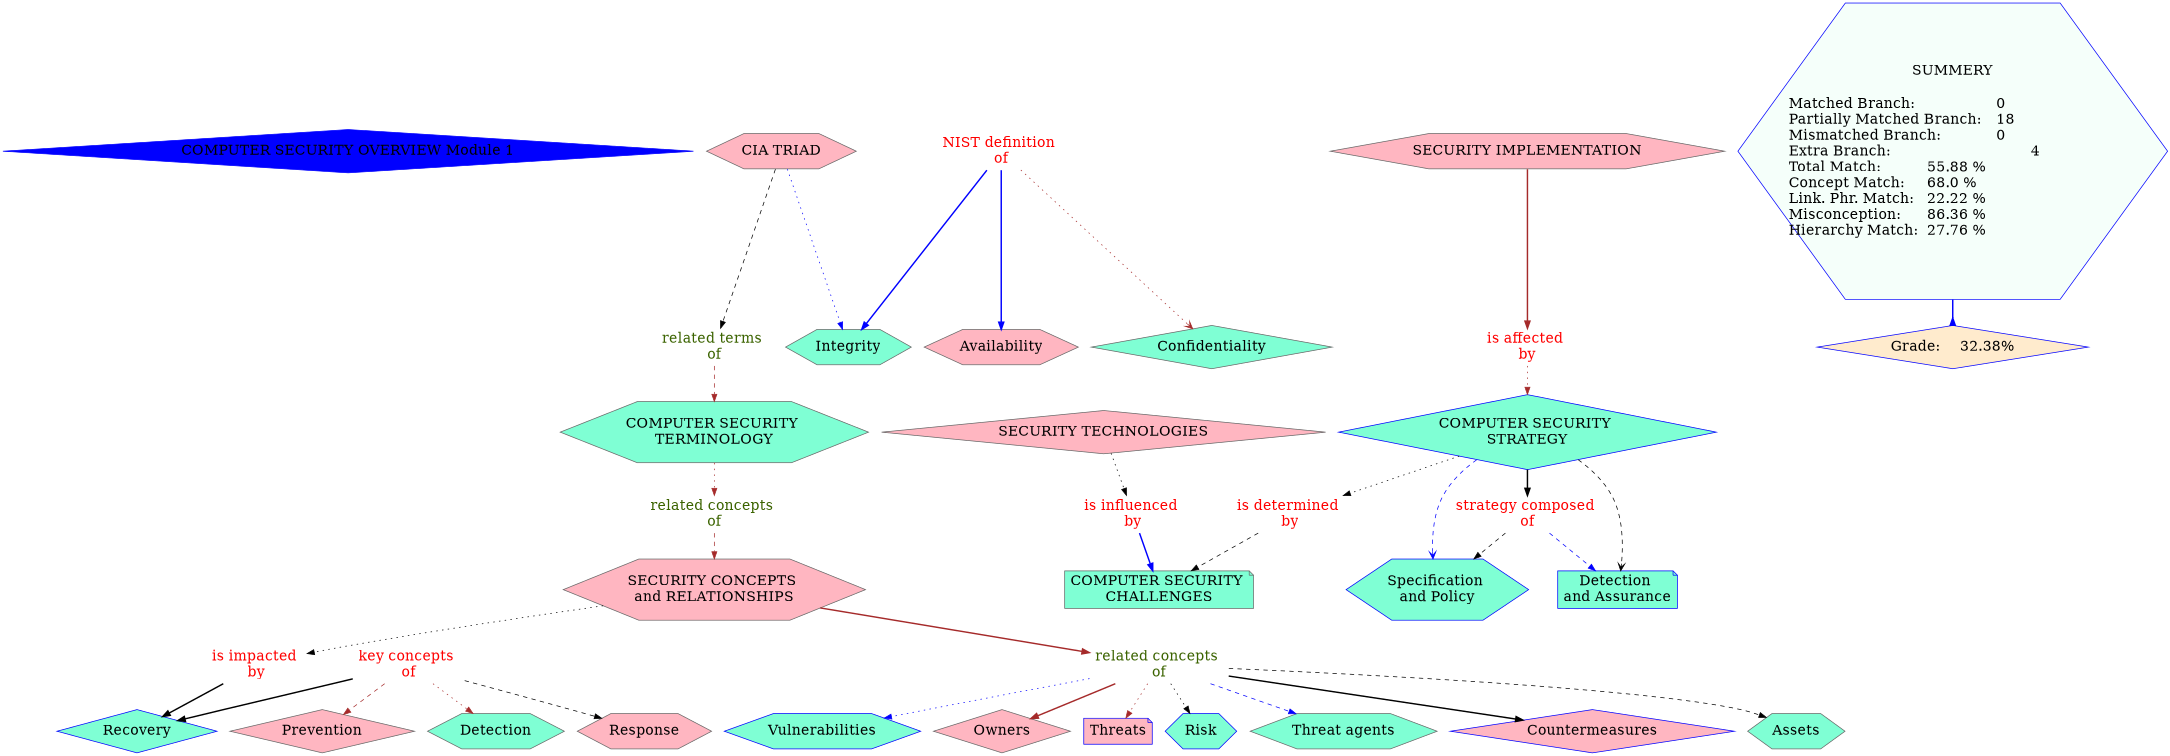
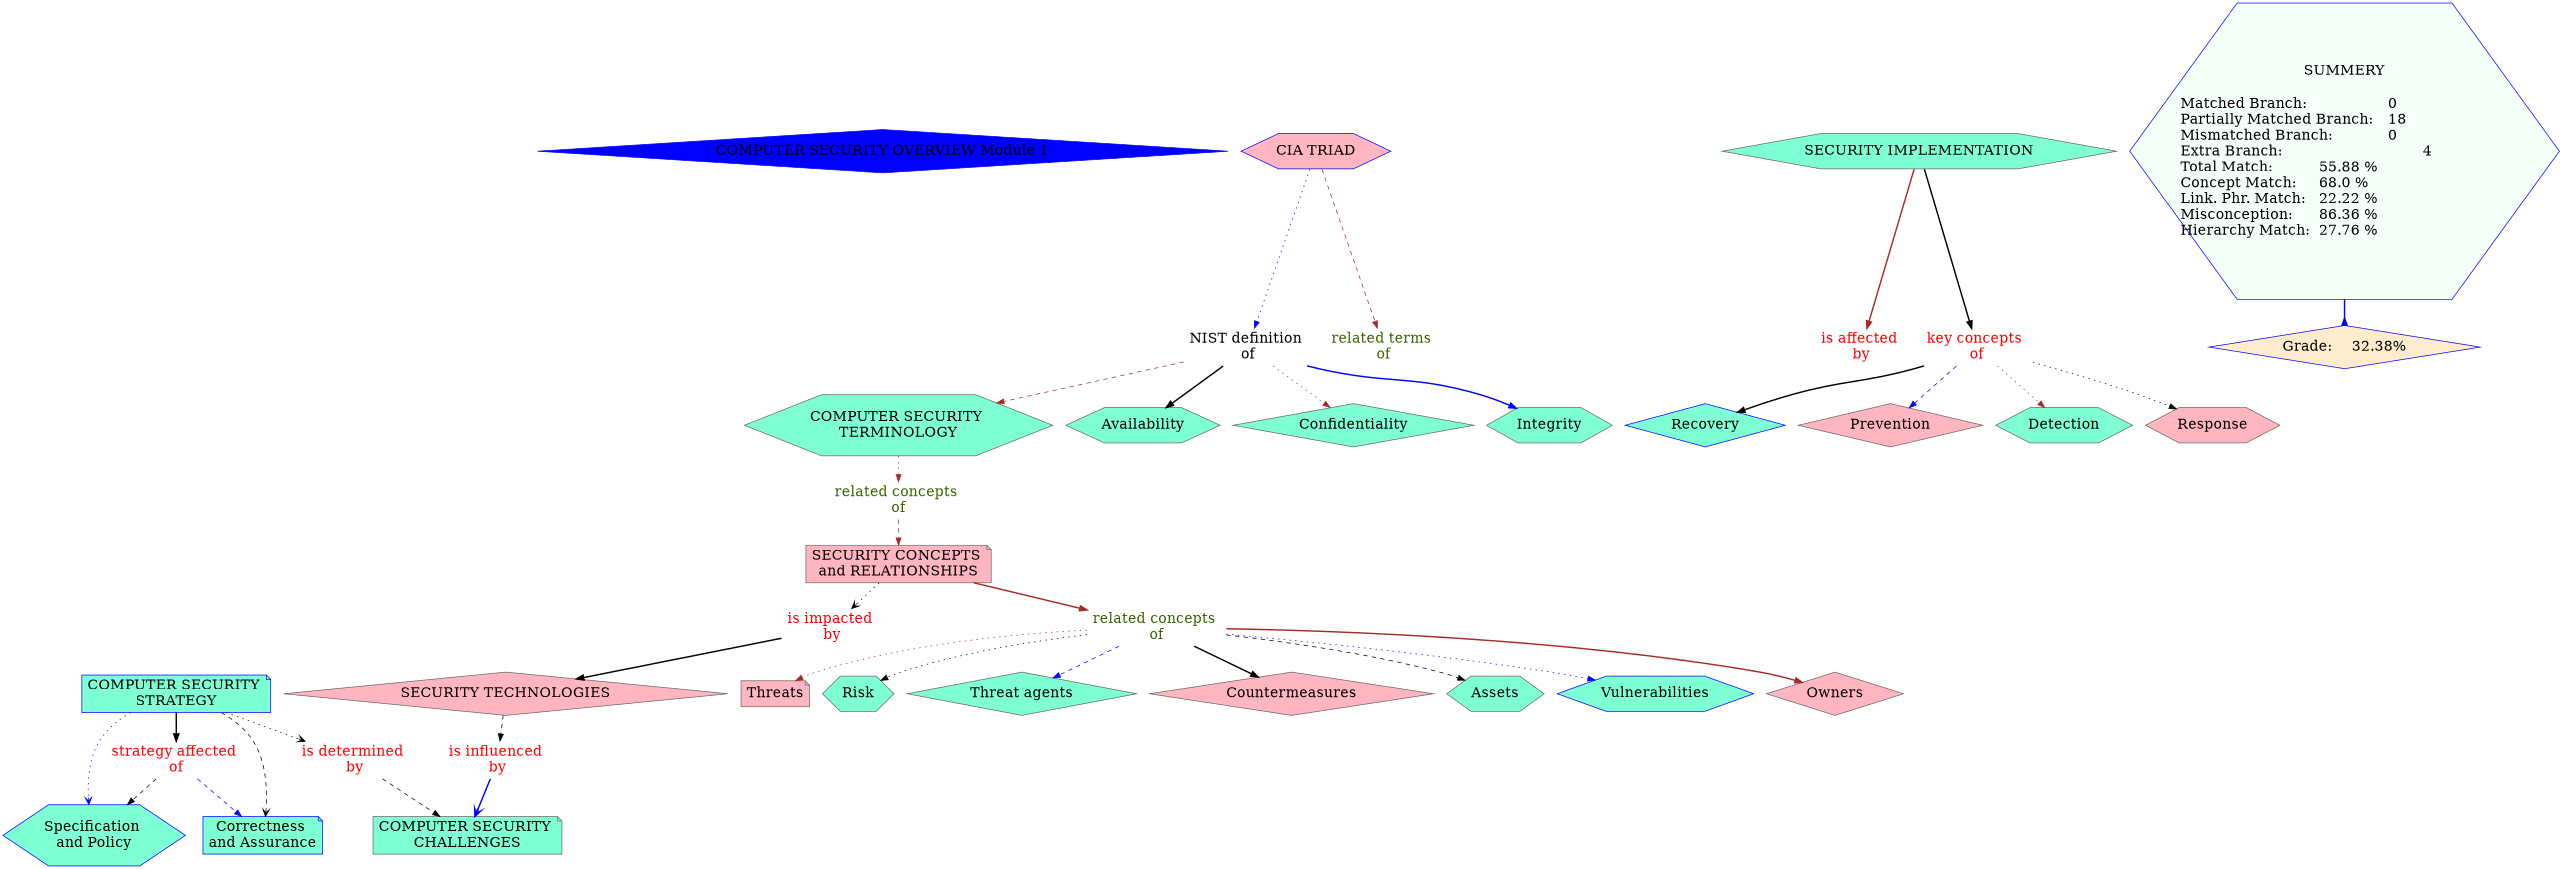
  digraph {
    node [Gsplines=true color=gray40 fontsize=20 shape=hexagon style=filled fillcolor=aquamarine]
    edge [color=black constraint=true style=dashed]
    n1 [color=blue label="COMPUTER SECURITY OVERVIEW Module 1" shape=diamond fillcolor=""]
    n2 [label="COMPUTER SECURITY \nTERMINOLOGY"]
    n3 [color=blue fontcolor="#3B6300" label="related concepts \nof" shape=none style="" fillcolor=""]
-   n4 [fillcolor="#FFB6C1" label="SECURITY CONCEPTS \nand RELATIONSHIPS\n"]
+   n4 [fillcolor="#FFB6C1" label="SECURITY CONCEPTS \nand RELATIONSHIPS\n" shape=note]
    n5 [color=blue fontcolor=red label="is impacted \nby" shape=none style="" fillcolor=""]
    n6 [fontcolor="#3B6300" label="related concepts \nof" shape=none style="" fillcolor=""]
-   n7 [color=blue fontcolor=red label="NIST definition \nof" shape=none style="" fillcolor=""]
-   n8 [fillcolor="#FFB6C1" label=Availability]
+   n7 [color=blue fontcolor=black label="NIST definition \nof" shape=none style="" fillcolor=""]
+   n8 [label=Availability]
    n9 [label=Confidentiality shape=diamond]
    n10 [label=Integrity]
    n11 [fillcolor="#FFB6C1" label="SECURITY TECHNOLOGIES\n" shape=diamond]
    n12 [color=blue fontcolor=red label="is influenced \nby" shape=none style="" fillcolor=""]
    n13 [label="COMPUTER SECURITY \nCHALLENGES" shape=note]
    n14 [color=blue label=Vulnerabilities]
    n15 [fillcolor="#FFB6C1" label=Owners shape=diamond]
-   n16 [color=blue fillcolor="#FFB6C1" label=Threats shape=note]
-   n17 [color=blue label=Risk]
-   n18 [label="Threat agents\n"]
-   n19 [color=blue fillcolor="#FFB6C1" label=Countermeasures shape=diamond]
+   n16 [fillcolor="#FFB6C1" label=Threats shape=note]
+   n17 [label=Risk]
+   n18 [label="Threat agents\n" shape=diamond]
+   n19 [fillcolor="#FFB6C1" label=Countermeasures shape=diamond]
    n20 [label=Assets]
    n21 [color=blue fontcolor=red label="is determined \nby" shape=none style="" fillcolor=""]
-   n22 [fillcolor="#FFB6C1" label="SECURITY IMPLEMENTATION\n"]
+   n22 [label="SECURITY IMPLEMENTATION\n"]
    n23 [fontcolor=red label="is affected \nby" shape=none style="" fillcolor=""]
    n24 [color=blue fontcolor=red label="key concepts \nof" shape=none style="" fillcolor=""]
-   n25 [color=blue label="COMPUTER SECURITY \nSTRATEGY" shape=diamond]
+   n25 [color=blue label="COMPUTER SECURITY \nSTRATEGY" shape=note]
    n26 [color=blue label=Recovery shape=diamond]
    n27 [fillcolor="#FFB6C1" label=Prevention shape=diamond]
    n28 [label=Detection]
    n29 [fillcolor="#FFB6C1" label=Response]
-   n30 [fontcolor=red label="strategy composed \nof" shape=none style="" fillcolor=""]
+   n30 [fontcolor=red label="strategy affected \nof" shape=none style="" fillcolor=""]
    n31 [color=blue label="Specification \nand Policy\n"]
-   n32 [color=blue label="Detection \nand Assurance\n" shape=note]
-   n33 [fillcolor="#FFB6C1" label="CIA TRIAD"]
+   n32 [color=blue label="Correctness \nand Assurance\n" shape=note]
+   n33 [color=blue fillcolor="#FFB6C1" label="CIA TRIAD"]
    n34 [fontcolor="#3B6300" label="related terms \nof" shape=none style="" fillcolor=""]
    n35 [color=blue fillcolor="#F5FFFA" label="SUMMERY\n\nMatched Branch:			0\lPartially Matched Branch:	18\lMismatched Branch:		0\lExtra Branch:				4\lTotal Match:		55.88 %\lConcept Match:	68.0 %\lLink. Phr. Match:	22.22 %\lMisconception:	86.36 %\lHierarchy Match:	27.76 %\l"]
    n36 [color=blue fillcolor="#FFEBCD" label="Grade:	32.38%" shape=diamond]
    n2 -> n3 [color=brown style=dotted]
    n3 -> n4 [color=brown]
-   n4 -> n5 [style=dotted]
+   n4 -> n5 [style=dotted arrowhead=open]
    n4 -> n6 [color=brown style=bold]
-   n5 -> n26 [style=bold]
+   n5 -> n11 [style=bold]
    n6 -> n14 [color=blue style=dotted]
    n6 -> n15 [color=brown style=bold]
    n6 -> n16 [color=brown style=dotted]
    n6 -> n17 [style=dotted]
    n6 -> n18 [color=blue]
    n6 -> n19 [style=bold]
    n6 -> n20
-   n7 -> n8 [color=blue style=bold]
-   n7 -> n9 [color=brown style=dotted arrowhead=open]
+   n7 -> n8 [style=bold]
+   n7 -> n9 [color=brown style=dotted]
    n7 -> n10 [color=blue style=bold]
-   n11 -> n12 [style=dotted]
-   n12 -> n13 [color=blue style=bold]
+   n11 -> n12
+   n12 -> n13 [color=blue style=bold arrowhead=open]
    n21 -> n13
    n22 -> n23 [color=brown style=bold]
-   n23 -> n25 [color=brown style=dotted]
+   n22 -> n24 [style=bold]
    n24 -> n26 [style=bold]
-   n24 -> n27 [color=brown]
+   n24 -> n27 [color=blue]
    n24 -> n28 [color=brown style=dotted]
-   n24 -> n29
-   n25 -> n21 [style=dotted]
+   n24 -> n29 [style=dotted]
+   n25 -> n21 [style=dotted arrowhead=open]
    n25 -> n30 [style=bold]
-   n25 -> n31 [arrowhead=open color=blue]
+   n25 -> n31 [arrowhead=open color=blue style=dotted]
    n25 -> n32 [arrowhead=open]
    n30 -> n31
    n30 -> n32 [color=blue]
-   n33 -> n10 [color=blue style=dotted]
-   n33 -> n34
-   n34 -> n2 [color=brown]
+   n33 -> n7 [color=blue style=dotted]
+   n33 -> n34 [color=brown]
+   n7 -> n2 [color=brown]
    n35 -> n36 [arrowhead=inv color=blue style=bold]
  }
